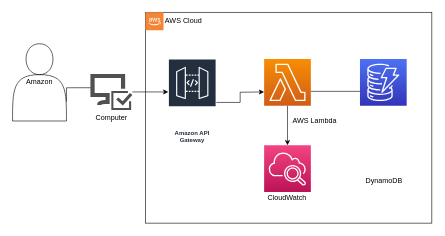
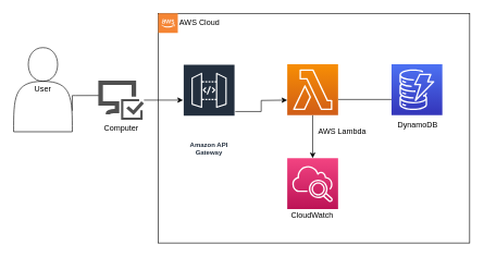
  <mxCell id="0" />
  <mxCell id="1" parent="0" />
  <mxCell id="2" value="" style="rounded=0;whiteSpace=wrap;html=1;strokeColor=default;fontFamily=Helvetica;fontSize=12;fontColor=default;fillColor=default;" parent="1" vertex="1"><mxGeometry x="242" y="20" width="478" height="352" as="geometry" /></mxCell>
  <mxCell id="3" style="edgeStyle=orthogonalEdgeStyle;rounded=0;orthogonalLoop=1;jettySize=auto;html=1;exitX=1;exitY=0.75;exitDx=0;exitDy=0;entryX=0.026;entryY=0.382;entryDx=0;entryDy=0;entryPerimeter=0;fontFamily=Helvetica;fontSize=12;fontColor=default;endArrow=none;" parent="1" source="4" target="6" edge="1"><mxGeometry relative="1" as="geometry"><Array as="points"><mxPoint x="110" y="146" /><mxPoint x="115" y="146" /></Array></mxGeometry></mxCell>
- <mxCell id="4" value="Amazon" style="shape=actor;whiteSpace=wrap;html=1;" parent="1" vertex="1"><mxGeometry x="20" y="72.5" width="90" height="129" as="geometry" /></mxCell>
+ <mxCell id="4" value="User" style="shape=actor;whiteSpace=wrap;html=1;" parent="1" vertex="1"><mxGeometry x="20" y="72.5" width="90" height="129" as="geometry" /></mxCell>
  <mxCell id="5" style="edgeStyle=orthogonalEdgeStyle;rounded=0;orthogonalLoop=1;jettySize=auto;html=1;fontFamily=Helvetica;fontSize=12;fontColor=default;" parent="1" source="6" target="11" edge="1"><mxGeometry relative="1" as="geometry"><mxPoint x="280" y="152" as="targetPoint" /><Array as="points"><mxPoint x="280" y="153" /><mxPoint x="280" y="153" /></Array></mxGeometry></mxCell>
  <mxCell id="6" value="Computer" style="sketch=0;pointerEvents=1;shadow=0;dashed=0;html=1;strokeColor=none;labelPosition=center;verticalLabelPosition=bottom;verticalAlign=top;align=center;fillColor=#505050;shape=mxgraph.mscae.intune.computer_inventory" parent="1" vertex="1"><mxGeometry x="150" y="123" width="70" height="60" as="geometry" /></mxCell>
  <mxCell id="7" style="edgeStyle=orthogonalEdgeStyle;rounded=0;orthogonalLoop=1;jettySize=auto;html=1;fontFamily=Helvetica;fontSize=12;fontColor=default;" parent="1" source="9" edge="1"><mxGeometry relative="1" as="geometry"><Array as="points"><mxPoint x="600" y="152" /><mxPoint x="600" y="152" /></Array><mxPoint x="610" y="152" as="targetPoint" /></mxGeometry></mxCell>
  <mxCell id="8" style="edgeStyle=orthogonalEdgeStyle;rounded=0;orthogonalLoop=1;jettySize=auto;html=1;exitX=0.5;exitY=1;exitDx=0;exitDy=0;exitPerimeter=0;fontFamily=Helvetica;fontSize=12;fontColor=default;" parent="1" source="9" target="12" edge="1"><mxGeometry relative="1" as="geometry" /></mxCell>
  <mxCell id="9" value="" style="sketch=0;points=[[0,0,0],[0.25,0,0],[0.5,0,0],[0.75,0,0],[1,0,0],[0,1,0],[0.25,1,0],[0.5,1,0],[0.75,1,0],[1,1,0],[0,0.25,0],[0,0.5,0],[0,0.75,0],[1,0.25,0],[1,0.5,0],[1,0.75,0]];outlineConnect=0;fontColor=#232F3E;gradientColor=#F78E04;gradientDirection=north;fillColor=#D05C17;strokeColor=#ffffff;dashed=0;verticalLabelPosition=bottom;verticalAlign=top;align=center;html=1;fontSize=12;fontStyle=0;aspect=fixed;shape=mxgraph.aws4.resourceIcon;resIcon=mxgraph.aws4.lambda;" parent="1" vertex="1"><mxGeometry x="440" y="98" width="78" height="78" as="geometry" /></mxCell>
  <mxCell id="10" style="edgeStyle=orthogonalEdgeStyle;rounded=0;orthogonalLoop=1;jettySize=auto;html=1;fontFamily=Helvetica;fontSize=12;fontColor=default;" parent="1" source="11" edge="1"><mxGeometry relative="1" as="geometry"><mxPoint x="440" y="153" as="targetPoint" /></mxGeometry></mxCell>
  <mxCell id="11" value="Amazon API Gateway" style="sketch=0;outlineConnect=0;fontColor=#232F3E;gradientColor=none;strokeColor=#ffffff;fillColor=#232F3E;dashed=0;verticalLabelPosition=middle;verticalAlign=bottom;align=center;html=1;whiteSpace=wrap;fontSize=10;fontStyle=1;spacing=3;shape=mxgraph.aws4.productIcon;prIcon=mxgraph.aws4.api_gateway;" parent="1" vertex="1"><mxGeometry x="280" y="98" width="80" height="145" as="geometry" /></mxCell>
  <mxCell id="12" value="" style="sketch=0;points=[[0,0,0],[0.25,0,0],[0.5,0,0],[0.75,0,0],[1,0,0],[0,1,0],[0.25,1,0],[0.5,1,0],[0.75,1,0],[1,1,0],[0,0.25,0],[0,0.5,0],[0,0.75,0],[1,0.25,0],[1,0.5,0],[1,0.75,0]];points=[[0,0,0],[0.25,0,0],[0.5,0,0],[0.75,0,0],[1,0,0],[0,1,0],[0.25,1,0],[0.5,1,0],[0.75,1,0],[1,1,0],[0,0.25,0],[0,0.5,0],[0,0.75,0],[1,0.25,0],[1,0.5,0],[1,0.75,0]];outlineConnect=0;fontColor=#232F3E;gradientColor=#F34482;gradientDirection=north;fillColor=#BC1356;strokeColor=#ffffff;dashed=0;verticalLabelPosition=bottom;verticalAlign=top;align=center;html=1;fontSize=12;fontStyle=0;aspect=fixed;shape=mxgraph.aws4.resourceIcon;resIcon=mxgraph.aws4.cloudwatch_2;" parent="1" vertex="1"><mxGeometry x="440" y="242" width="78" height="78" as="geometry" /></mxCell>
  <mxCell id="13" value="AWS Cloud" style="text;html=1;resizable=0;autosize=1;align=center;verticalAlign=middle;points=[];fillColor=none;strokeColor=none;rounded=0;fontFamily=Helvetica;fontSize=12;fontColor=default;" parent="1" vertex="1"><mxGeometry x="260" y="20" width="90" height="30" as="geometry" /></mxCell>
  <mxCell id="14" value="" style="outlineConnect=0;dashed=0;verticalLabelPosition=bottom;verticalAlign=top;align=center;html=1;shape=mxgraph.aws3.cloud_2;fillColor=#F58534;gradientColor=none;" parent="1" vertex="1"><mxGeometry x="242" y="20" width="30" height="30" as="geometry" /></mxCell>
  <mxCell id="15" value="" style="sketch=0;points=[[0,0,0],[0.25,0,0],[0.5,0,0],[0.75,0,0],[1,0,0],[0,1,0],[0.25,1,0],[0.5,1,0],[0.75,1,0],[1,1,0],[0,0.25,0],[0,0.5,0],[0,0.75,0],[1,0.25,0],[1,0.5,0],[1,0.75,0]];outlineConnect=0;fontColor=#232F3E;gradientColor=#4D72F3;gradientDirection=north;fillColor=#3334B9;strokeColor=#ffffff;dashed=0;verticalLabelPosition=bottom;verticalAlign=top;align=center;html=1;fontSize=12;fontStyle=0;aspect=fixed;shape=mxgraph.aws4.resourceIcon;resIcon=mxgraph.aws4.dynamodb;" parent="1" vertex="1"><mxGeometry x="600" y="98" width="78" height="78" as="geometry" /></mxCell>
- <mxCell id="16" value="DynamoDB" style="text;html=1;resizable=0;autosize=1;align=center;verticalAlign=middle;points=[];fillColor=none;strokeColor=none;rounded=0;" parent="1" vertex="1"><mxGeometry x="600" y="291.5" width="80" height="20" as="geometry" /></mxCell>
+ <mxCell id="16" value="DynamoDB" style="text;html=1;resizable=0;autosize=1;align=center;verticalAlign=middle;points=[];fillColor=none;strokeColor=none;rounded=0;" parent="1" vertex="1"><mxGeometry x="600" y="181.5" width="80" height="20" as="geometry" /></mxCell>
  <mxCell id="17" value="AWS Lambda" style="text;html=1;resizable=0;autosize=1;align=center;verticalAlign=middle;points=[];fillColor=none;strokeColor=none;rounded=0;" parent="1" vertex="1"><mxGeometry x="479" y="191.5" width="90" height="20" as="geometry" /></mxCell>
  <mxCell id="18" value="CloudWatch" style="text;html=1;resizable=0;autosize=1;align=center;verticalAlign=middle;points=[];fillColor=none;strokeColor=none;rounded=0;" parent="1" vertex="1"><mxGeometry x="438" y="320" width="80" height="20" as="geometry" /></mxCell>
